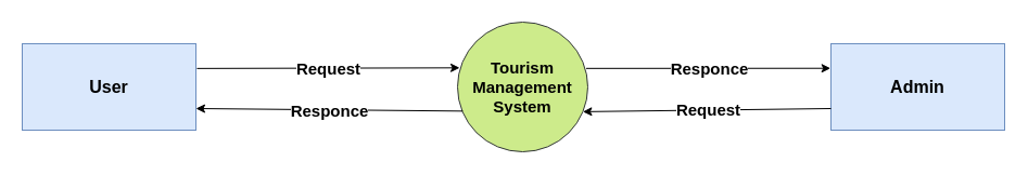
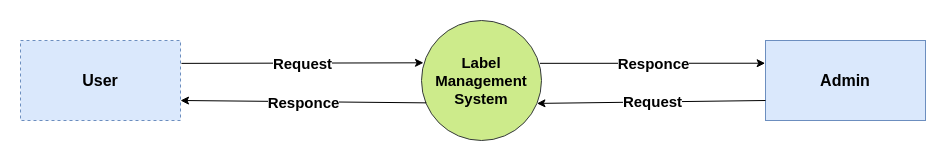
  <mxCell id="0" />
  <mxCell id="1" parent="0" />
- <mxCell id="2" value="&lt;font style=&quot;font-size: 16px;&quot;&gt;&lt;b style=&quot;font-size: 16px;&quot;&gt;User&lt;/b&gt;&lt;/font&gt;" style="rounded=0;whiteSpace=wrap;html=1;fillColor=#dae8fc;strokeColor=#6c8ebf;fontSize=16;" parent="1" vertex="1"><mxGeometry x="20" y="40" width="160" height="80" as="geometry" /></mxCell>
+ <mxCell id="2" value="&lt;font style=&quot;font-size: 16px;&quot;&gt;&lt;b style=&quot;font-size: 16px;&quot;&gt;User&lt;/b&gt;&lt;/font&gt;" style="rounded=0;whiteSpace=wrap;html=1;fillColor=#dae8fc;strokeColor=#6c8ebf;fontSize=16;dashed=1;" parent="1" vertex="1"><mxGeometry x="20" y="40" width="160" height="80" as="geometry" /></mxCell>
  <mxCell id="3" value="&lt;font style=&quot;font-size: 16px;&quot;&gt;&lt;b style=&quot;font-size: 16px;&quot;&gt;Admin&lt;/b&gt;&lt;/font&gt;" style="rounded=0;whiteSpace=wrap;html=1;fillColor=#dae8fc;strokeColor=#6c8ebf;fontSize=16;" parent="1" vertex="1"><mxGeometry x="765" y="40" width="160" height="80" as="geometry" /></mxCell>
- <mxCell id="4" value="&lt;font style=&quot;font-size: 15px;&quot;&gt;&lt;b style=&quot;font-size: 15px;&quot;&gt;Tourism Management&lt;br style=&quot;font-size: 15px;&quot;&gt;System&lt;/b&gt;&lt;/font&gt;" style="ellipse;whiteSpace=wrap;html=1;aspect=fixed;fillColor=#cdeb8b;strokeColor=#36393d;fontSize=15;" parent="1" vertex="1"><mxGeometry x="421" y="20" width="120" height="120" as="geometry" /></mxCell>
+ <mxCell id="4" value="&lt;font style=&quot;font-size: 15px;&quot;&gt;&lt;b style=&quot;font-size: 15px;&quot;&gt;Label Management&lt;br style=&quot;font-size: 15px;&quot;&gt;System&lt;/b&gt;&lt;/font&gt;" style="ellipse;whiteSpace=wrap;html=1;aspect=fixed;fillColor=#cdeb8b;strokeColor=#36393d;fontSize=15;" parent="1" vertex="1"><mxGeometry x="421" y="20" width="120" height="120" as="geometry" /></mxCell>
  <mxCell id="5" value="" style="endArrow=classic;html=1;rounded=0;entryX=0.05;entryY=0.303;entryDx=0;entryDy=0;entryPerimeter=0;exitX=1.006;exitY=0.286;exitDx=0;exitDy=0;exitPerimeter=0;" parent="1" edge="1" source="2"><mxGeometry relative="1" as="geometry"><mxPoint x="128" y="62" as="sourcePoint" /><mxPoint x="423" y="62.3" as="targetPoint" /></mxGeometry></mxCell>
  <mxCell id="6" value="Request" style="edgeLabel;resizable=0;html=1;align=center;verticalAlign=middle;fontStyle=1;fontSize=15;" parent="5" connectable="0" vertex="1"><mxGeometry relative="1" as="geometry"><mxPoint as="offset" /></mxGeometry></mxCell>
  <mxCell id="7" value="" style="endArrow=classic;html=1;rounded=0;entryX=1;entryY=0.75;entryDx=0;entryDy=0;exitX=0.057;exitY=0.703;exitDx=0;exitDy=0;exitPerimeter=0;" parent="1" edge="1" target="2"><mxGeometry relative="1" as="geometry"><mxPoint x="425.84" y="102.36" as="sourcePoint" /><mxPoint x="138" y="100" as="targetPoint" /></mxGeometry></mxCell>
  <mxCell id="8" value="Responce" style="edgeLabel;resizable=0;html=1;align=center;verticalAlign=middle;fontStyle=1;fontSize=15;" parent="7" connectable="0" vertex="1"><mxGeometry relative="1" as="geometry" /></mxCell>
  <mxCell id="9" value="" style="endArrow=classic;html=1;rounded=0;entryX=-0.002;entryY=0.284;entryDx=0;entryDy=0;exitX=0.987;exitY=0.357;exitDx=0;exitDy=0;exitPerimeter=0;entryPerimeter=0;" parent="1" source="4" edge="1" target="3"><mxGeometry relative="1" as="geometry"><mxPoint x="530" y="62" as="sourcePoint" /><mxPoint x="820" y="62.5" as="targetPoint" /></mxGeometry></mxCell>
  <mxCell id="10" value="Responce" style="edgeLabel;resizable=0;html=1;align=center;verticalAlign=middle;fontStyle=1;fontSize=15;" parent="9" connectable="0" vertex="1"><mxGeometry relative="1" as="geometry"><mxPoint as="offset" /></mxGeometry></mxCell>
  <mxCell id="11" value="" style="endArrow=classic;html=1;rounded=0;exitX=0;exitY=0.75;exitDx=0;exitDy=0;entryX=0.962;entryY=0.691;entryDx=0;entryDy=0;entryPerimeter=0;" parent="1" source="3" target="4" edge="1"><mxGeometry relative="1" as="geometry"><mxPoint x="470" y="152.5" as="sourcePoint" /><mxPoint x="550" y="112" as="targetPoint" /></mxGeometry></mxCell>
  <mxCell id="12" value="Label" style="edgeLabel;resizable=0;html=1;align=center;verticalAlign=middle;" parent="11" connectable="0" vertex="1"><mxGeometry relative="1" as="geometry"><mxPoint as="offset" /></mxGeometry></mxCell>
  <mxCell id="13" value="Request" style="edgeLabel;html=1;align=center;verticalAlign=middle;resizable=0;points=[];fontStyle=1;fontSize=15;" parent="11" vertex="1" connectable="0"><mxGeometry x="-0.007" y="-1" relative="1" as="geometry"><mxPoint as="offset" /></mxGeometry></mxCell>
